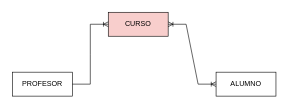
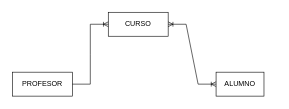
  <mxCell id="0" />
  <mxCell id="1" parent="0" />
- <mxCell id="2" value="ALUMNO" style="whiteSpace=wrap;html=1;align=center;" vertex="1" parent="1"><mxGeometry x="360" y="120" width="100" height="40" as="geometry" /></mxCell>
- <mxCell id="3" value="CURSO" style="whiteSpace=wrap;html=1;align=center;fillColor=#f8cecc;" vertex="1" parent="1"><mxGeometry x="180" y="20" width="100" height="40" as="geometry" /></mxCell>
+ <mxCell id="2" value="ALUMNO" style="whiteSpace=wrap;html=1;align=center;" vertex="1" parent="1"><mxGeometry x="360" y="120" width="80" height="40" as="geometry" /></mxCell>
+ <mxCell id="3" value="CURSO" style="whiteSpace=wrap;html=1;align=center;" vertex="1" parent="1"><mxGeometry x="180" y="20" width="100" height="40" as="geometry" /></mxCell>
  <mxCell id="4" value="PROFESOR" style="whiteSpace=wrap;html=1;align=center;" vertex="1" parent="1"><mxGeometry x="20" y="120" width="100" height="40" as="geometry" /></mxCell>
  <mxCell id="5" value="" style="edgeStyle=entityRelationEdgeStyle;fontSize=12;html=1;endArrow=ERoneToMany;startArrow=ERoneToMany;rounded=0;exitX=1;exitY=0.5;exitDx=0;exitDy=0;entryX=0;entryY=0.5;entryDx=0;entryDy=0;" edge="1" parent="1" source="3" target="2"><mxGeometry width="100" height="100" relative="1" as="geometry"><mxPoint x="540" y="280" as="sourcePoint" /><mxPoint x="330" y="140" as="targetPoint" /></mxGeometry></mxCell>
  <mxCell id="6" value="" style="edgeStyle=entityRelationEdgeStyle;fontSize=12;html=1;endArrow=ERoneToMany;rounded=0;exitX=1;exitY=0.5;exitDx=0;exitDy=0;entryX=0;entryY=0.5;entryDx=0;entryDy=0;" edge="1" parent="1" source="4" target="3"><mxGeometry width="100" height="100" relative="1" as="geometry"><mxPoint x="180" y="230" as="sourcePoint" /><mxPoint x="250" y="190" as="targetPoint" /></mxGeometry></mxCell>
